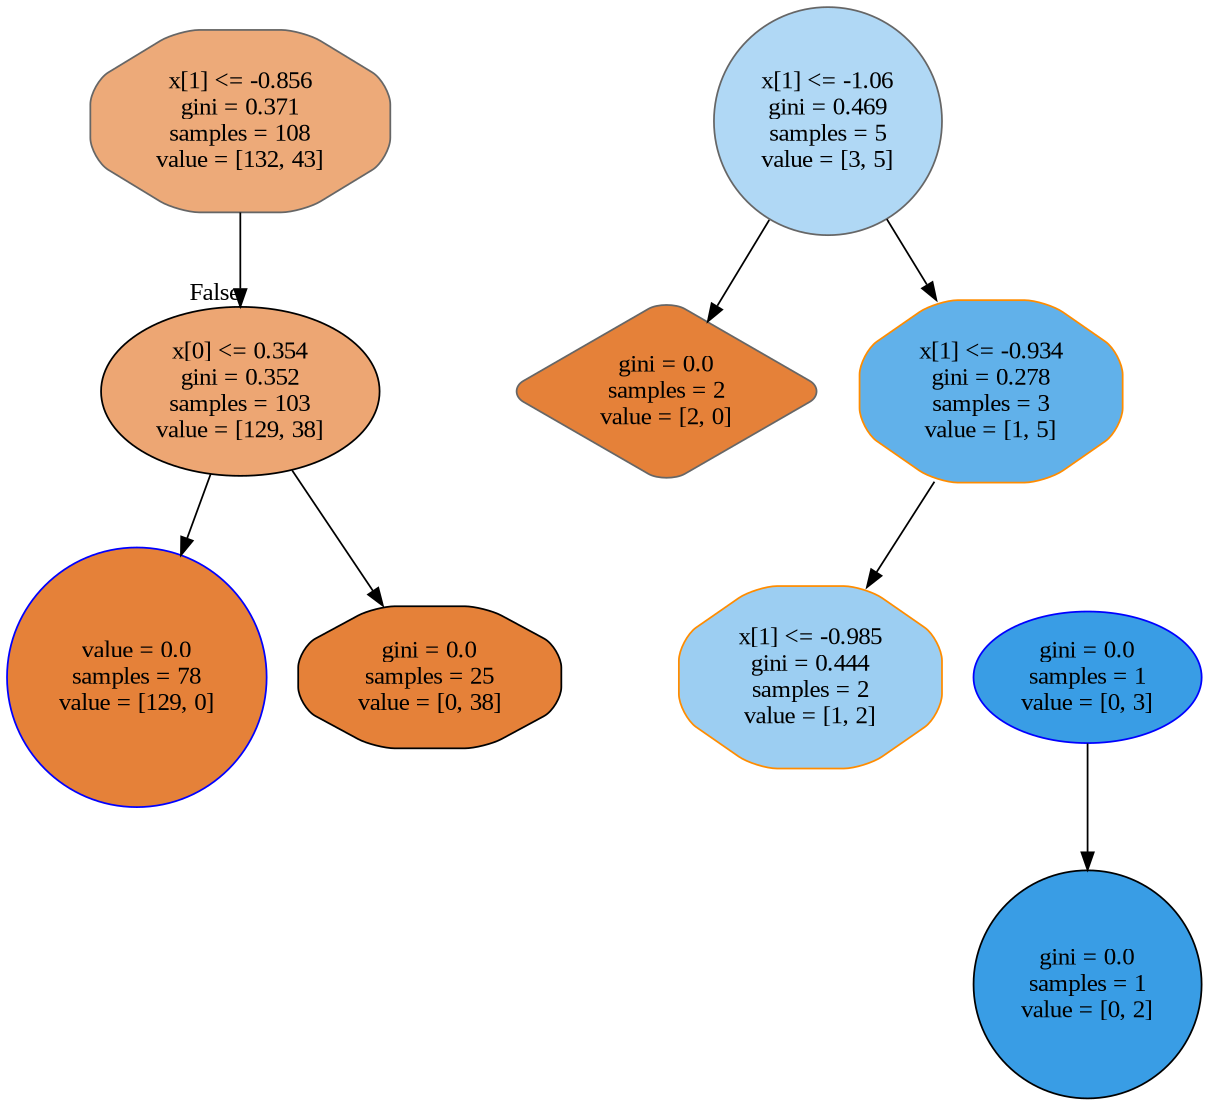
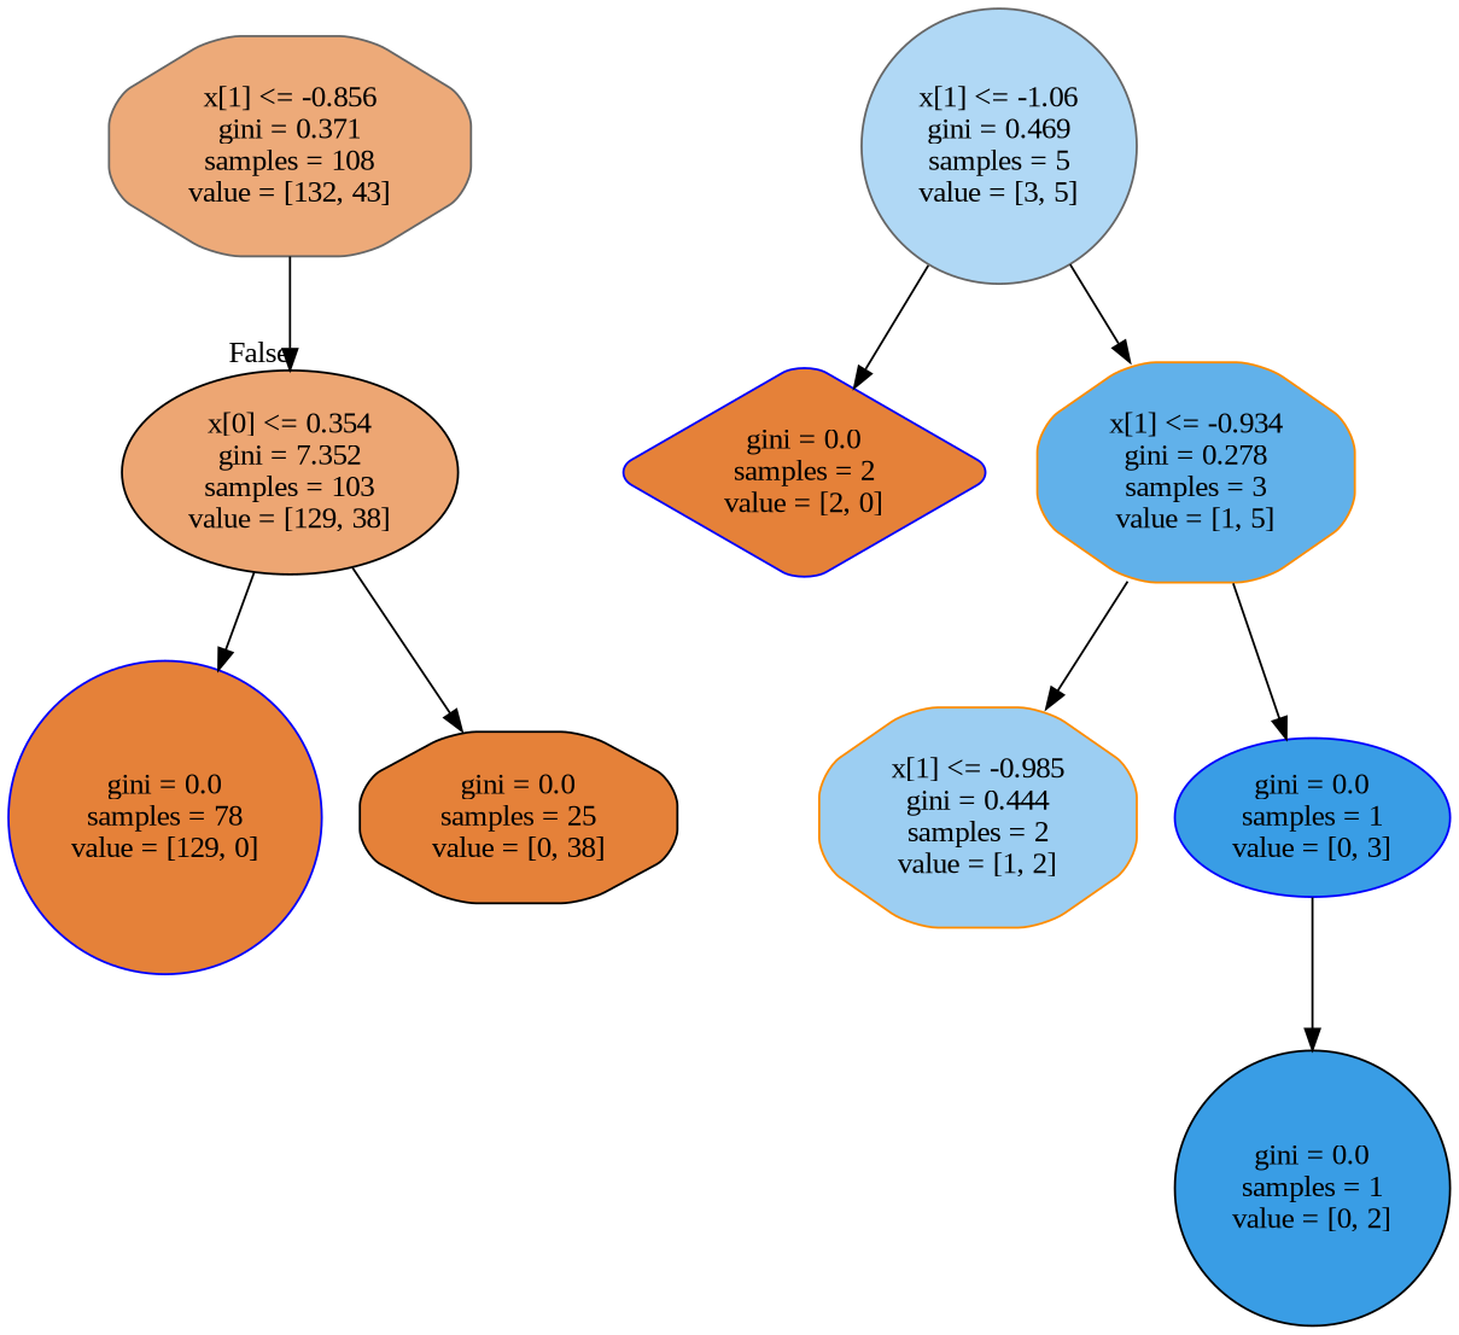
  digraph {
    fontname="Liberation Serif"
    node [color=gray40 fillcolor="#e58139" fontname="Liberation Serif" shape=octagon style="filled, rounded"]
    edge [fontname="Liberation Serif"]
    n1 [fillcolor="#edaa79" label="x[1] <= -0.856\ngini = 0.371\nsamples = 108\nvalue = [132, 43]"]
-   n2 [color=black fillcolor="#eda673" label="x[0] <= 0.354\ngini = 0.352\nsamples = 103\nvalue = [129, 38]" shape=ellipse]
+   n2 [color=black fillcolor="#eda673" label="x[0] <= 0.354\ngini = 7.352\nsamples = 103\nvalue = [129, 38]" shape=ellipse]
    n3 [fillcolor="#b0d8f5" label="x[1] <= -1.06\ngini = 0.469\nsamples = 5\nvalue = [3, 5]" shape=circle]
-   n4 [label="gini = 0.0\nsamples = 2\nvalue = [2, 0]" shape=diamond]
+   n4 [color=blue label="gini = 0.0\nsamples = 2\nvalue = [2, 0]" shape=diamond]
    n5 [color=darkorange fillcolor="#61b1ea" label="x[1] <= -0.934\ngini = 0.278\nsamples = 3\nvalue = [1, 5]"]
-   n6 [color=blue label="value = 0.0\nsamples = 78\nvalue = [129, 0]" shape=circle]
+   n6 [color=blue label="gini = 0.0\nsamples = 78\nvalue = [129, 0]" shape=circle]
    n7 [color=black label="gini = 0.0\nsamples = 25\nvalue = [0, 38]"]
    n8 [color=darkorange fillcolor="#9ccef2" label="x[1] <= -0.985\ngini = 0.444\nsamples = 2\nvalue = [1, 2]"]
    n9 [color=blue fillcolor="#399de5" label="gini = 0.0\nsamples = 1\nvalue = [0, 3]" shape=ellipse]
    n10 [color=black fillcolor="#399de5" label="gini = 0.0\nsamples = 1\nvalue = [0, 2]" shape=circle]
    n1 -> n2 [headlabel=False labelangle=-45 labeldistance=2.5]
    n2 -> n6
    n2 -> n7
    n3 -> n4
    n3 -> n5
    n5 -> n8
+   n5 -> n9
    n9 -> n10
  }
